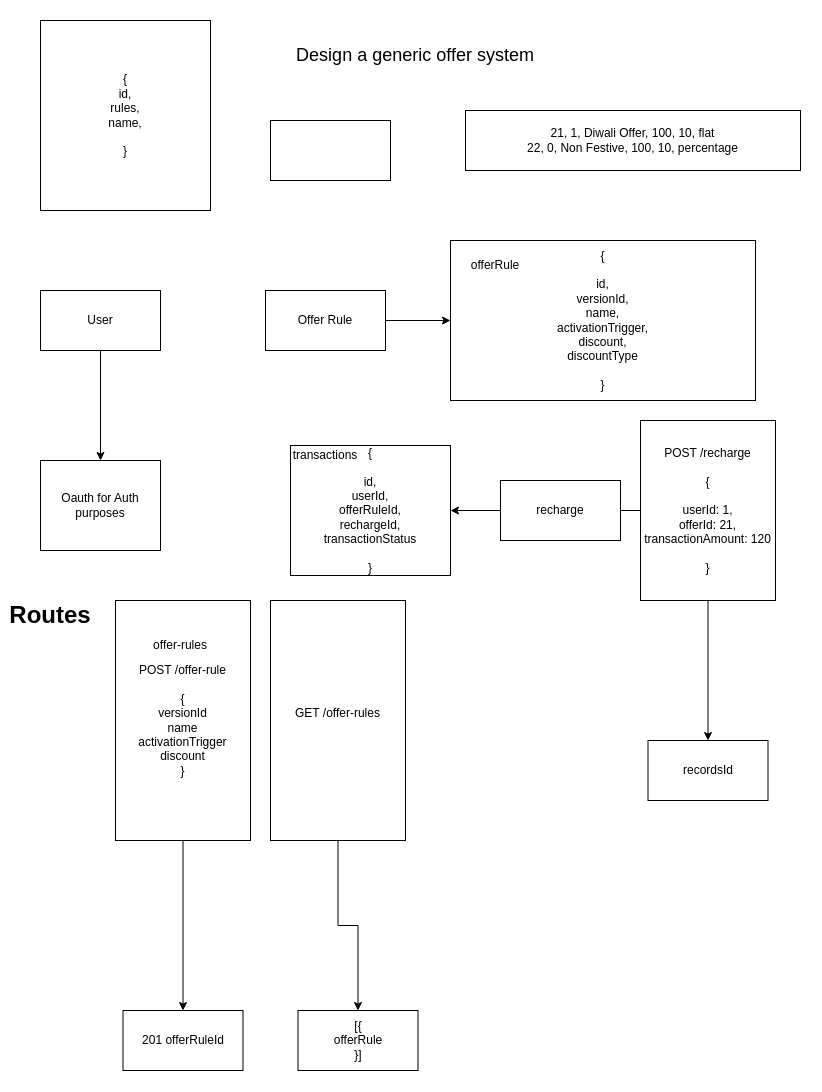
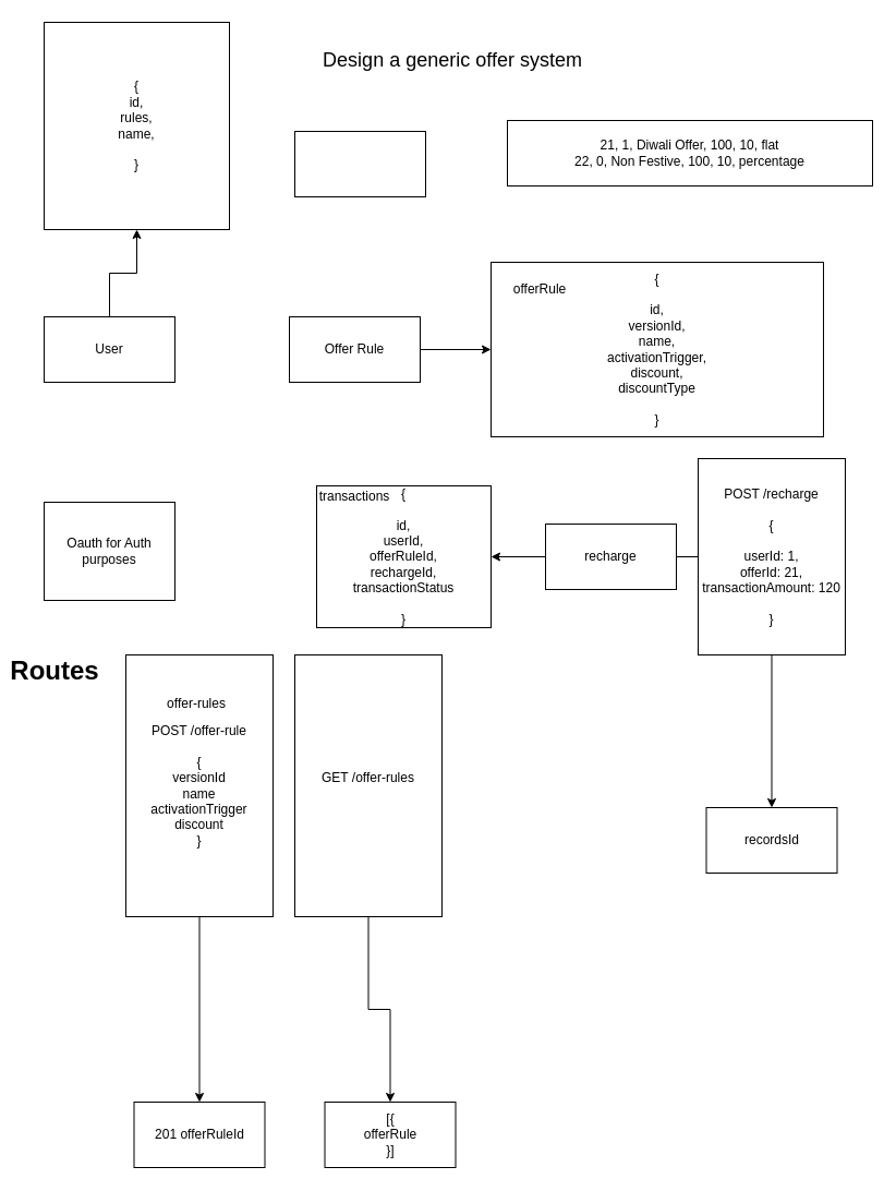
  <mxCell id="0" />
  <mxCell id="1" parent="0" />
  <mxCell id="2" value="&lt;font style=&quot;font-size: 18px;&quot;&gt;Design a generic offer system&lt;/font&gt;" style="text;html=1;strokeColor=none;fillColor=none;align=center;verticalAlign=middle;whiteSpace=wrap;rounded=0;" vertex="1" parent="1"><mxGeometry x="110" y="40" width="610" height="30" as="geometry" /></mxCell>
- <mxCell id="3" value="" style="edgeStyle=orthogonalEdgeStyle;rounded=0;orthogonalLoop=1;jettySize=auto;html=1;" edge="1" parent="1" source="4" target="7"><mxGeometry relative="1" as="geometry" /></mxCell>
+ <mxCell id="3" value="" style="edgeStyle=orthogonalEdgeStyle;rounded=0;orthogonalLoop=1;jettySize=auto;html=1;" edge="1" parent="1" source="4" target="13"><mxGeometry relative="1" as="geometry" /></mxCell>
  <mxCell id="4" value="User" style="rounded=0;whiteSpace=wrap;html=1;" vertex="1" parent="1"><mxGeometry x="40" y="290" width="120" height="60" as="geometry" /></mxCell>
  <mxCell id="5" value="" style="edgeStyle=orthogonalEdgeStyle;rounded=0;orthogonalLoop=1;jettySize=auto;html=1;" edge="1" parent="1" source="6" target="11"><mxGeometry relative="1" as="geometry" /></mxCell>
  <mxCell id="6" value="Offer Rule" style="rounded=0;whiteSpace=wrap;html=1;" vertex="1" parent="1"><mxGeometry x="265" y="290" width="120" height="60" as="geometry" /></mxCell>
  <mxCell id="7" value="Oauth for Auth purposes" style="rounded=0;whiteSpace=wrap;html=1;" vertex="1" parent="1"><mxGeometry x="40" y="460" width="120" height="90" as="geometry" /></mxCell>
  <mxCell id="8" value="" style="edgeStyle=orthogonalEdgeStyle;rounded=0;orthogonalLoop=1;jettySize=auto;html=1;" edge="1" parent="1" source="9" target="21"><mxGeometry relative="1" as="geometry" /></mxCell>
  <mxCell id="9" value="POST /offer-rule&lt;br&gt;&lt;br&gt;{&lt;br&gt;versionId&lt;br&gt;name&lt;br&gt;activationTrigger&lt;br&gt;discount&lt;br&gt;}" style="rounded=0;whiteSpace=wrap;html=1;" vertex="1" parent="1"><mxGeometry x="115" y="600" width="135" height="240" as="geometry" /></mxCell>
  <mxCell id="10" value="&lt;h3&gt;&lt;font style=&quot;font-size: 24px;&quot;&gt;Routes&lt;/font&gt;&lt;/h3&gt;" style="text;html=1;strokeColor=none;fillColor=none;align=center;verticalAlign=middle;whiteSpace=wrap;rounded=0;" vertex="1" parent="1"><mxGeometry x="20" y="600" width="60" height="30" as="geometry" /></mxCell>
  <mxCell id="11" value="{&lt;br&gt;&lt;br&gt;id,&lt;br&gt;versionId,&lt;br&gt;name,&lt;br&gt;activationTrigger,&lt;br&gt;discount,&lt;br&gt;discountType&lt;br&gt;&lt;br&gt;}" style="whiteSpace=wrap;html=1;rounded=0;" vertex="1" parent="1"><mxGeometry x="450" y="240" width="305" height="160" as="geometry" /></mxCell>
  <mxCell id="12" value="offerRule" style="text;html=1;strokeColor=none;fillColor=none;align=center;verticalAlign=middle;whiteSpace=wrap;rounded=0;" vertex="1" parent="1"><mxGeometry x="465" y="250" width="60" height="30" as="geometry" /></mxCell>
  <mxCell id="13" value="{&lt;br&gt;id,&lt;br&gt;rules,&lt;br&gt;name,&lt;br&gt;&lt;br&gt;}" style="rounded=0;whiteSpace=wrap;html=1;" vertex="1" parent="1"><mxGeometry x="40" y="20" width="170" height="190" as="geometry" /></mxCell>
  <mxCell id="14" value="" style="rounded=0;whiteSpace=wrap;html=1;" vertex="1" parent="1"><mxGeometry x="270" y="120" width="120" height="60" as="geometry" /></mxCell>
  <mxCell id="15" value="21, 1, Diwali Offer, 100, 10, flat&lt;br&gt;22, 0, Non Festive, 100, 10, percentage" style="rounded=0;whiteSpace=wrap;html=1;" vertex="1" parent="1"><mxGeometry x="465" y="110" width="335" height="60" as="geometry" /></mxCell>
  <mxCell id="16" value="{&lt;br&gt;&lt;br&gt;id,&lt;br&gt;userId,&lt;br&gt;offerRuleId,&lt;br&gt;rechargeId,&lt;br&gt;transactionStatus&lt;br&gt;&lt;br&gt;}" style="rounded=0;whiteSpace=wrap;html=1;" vertex="1" parent="1"><mxGeometry x="290" y="445" width="160" height="130" as="geometry" /></mxCell>
  <mxCell id="17" value="transactions" style="text;html=1;strokeColor=none;fillColor=none;align=center;verticalAlign=middle;whiteSpace=wrap;rounded=0;" vertex="1" parent="1"><mxGeometry x="295" y="440" width="60" height="30" as="geometry" /></mxCell>
  <mxCell id="18" value="offer-rules" style="text;html=1;strokeColor=none;fillColor=none;align=center;verticalAlign=middle;whiteSpace=wrap;rounded=0;" vertex="1" parent="1"><mxGeometry x="150" y="630" width="60" height="30" as="geometry" /></mxCell>
  <mxCell id="19" value="" style="edgeStyle=orthogonalEdgeStyle;rounded=0;orthogonalLoop=1;jettySize=auto;html=1;" edge="1" parent="1" source="20" target="22"><mxGeometry relative="1" as="geometry" /></mxCell>
  <mxCell id="20" value="GET /offer-rules&lt;br&gt;&lt;br&gt;" style="rounded=0;whiteSpace=wrap;html=1;" vertex="1" parent="1"><mxGeometry x="270" y="600" width="135" height="240" as="geometry" /></mxCell>
  <mxCell id="21" value="201 offerRuleId" style="whiteSpace=wrap;html=1;rounded=0;" vertex="1" parent="1"><mxGeometry x="122.5" y="1010" width="120" height="60" as="geometry" /></mxCell>
  <mxCell id="22" value="[{&lt;br&gt;offerRule&lt;br&gt;}]" style="whiteSpace=wrap;html=1;rounded=0;" vertex="1" parent="1"><mxGeometry x="297.5" y="1010" width="120" height="60" as="geometry" /></mxCell>
  <mxCell id="23" style="edgeStyle=orthogonalEdgeStyle;rounded=0;orthogonalLoop=1;jettySize=auto;html=1;entryX=1;entryY=0.5;entryDx=0;entryDy=0;" edge="1" parent="1" source="25" target="16"><mxGeometry relative="1" as="geometry" /></mxCell>
  <mxCell id="24" value="" style="edgeStyle=orthogonalEdgeStyle;rounded=0;orthogonalLoop=1;jettySize=auto;html=1;" edge="1" parent="1" source="25" target="26"><mxGeometry relative="1" as="geometry" /></mxCell>
  <mxCell id="25" value="POST /recharge&lt;br&gt;&lt;br&gt;{&lt;br&gt;&lt;br&gt;userId: 1,&lt;br&gt;offerId: 21,&lt;br&gt;transactionAmount: 120&lt;br&gt;&lt;br&gt;}" style="rounded=0;whiteSpace=wrap;html=1;" vertex="1" parent="1"><mxGeometry x="640" y="420" width="135" height="180" as="geometry" /></mxCell>
  <mxCell id="26" value="recordsId" style="whiteSpace=wrap;html=1;rounded=0;" vertex="1" parent="1"><mxGeometry x="647.5" y="740" width="120" height="60" as="geometry" /></mxCell>
  <mxCell id="27" value="recharge&lt;br&gt;" style="rounded=0;whiteSpace=wrap;html=1;" vertex="1" parent="1"><mxGeometry x="500" y="480" width="120" height="60" as="geometry" /></mxCell>
